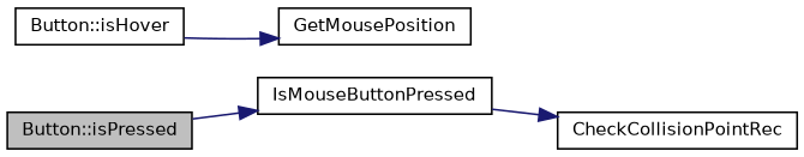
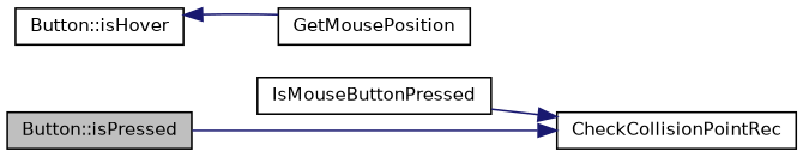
  digraph {
    rankdir=LR
    node [color=black fillcolor=white fontname=Helvetica fontsize=10 shape=record style=filled]
    edge [color=midnightblue fontname=Helvetica fontsize=10 labelfontname=Helvetica labelfontsize=10 style=solid]
    n1 [fillcolor=grey75 fontcolor=black height=0.2 label="Button::isPressed" width=0.4]
    n2 [height=0.2 label=IsMouseButtonPressed width=0.4]
    n3 [height=0.2 label="Button::isHover" width=0.4]
    n4 [height=0.2 label=GetMousePosition width=0.4]
    n5 [height=0.2 label=CheckCollisionPointRec width=0.4]
-   n1 -> n2
+   n1 -> n5
    n2 -> n5
-   n3 -> n4
+   n4 -> n3
  }
